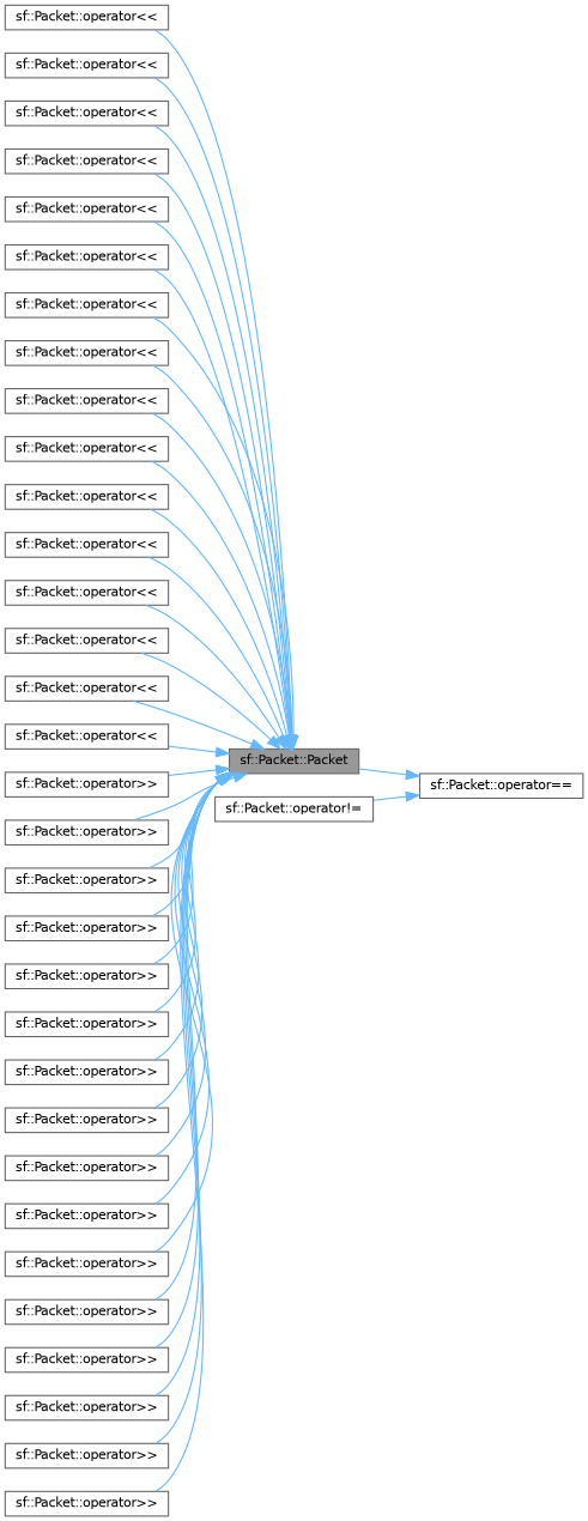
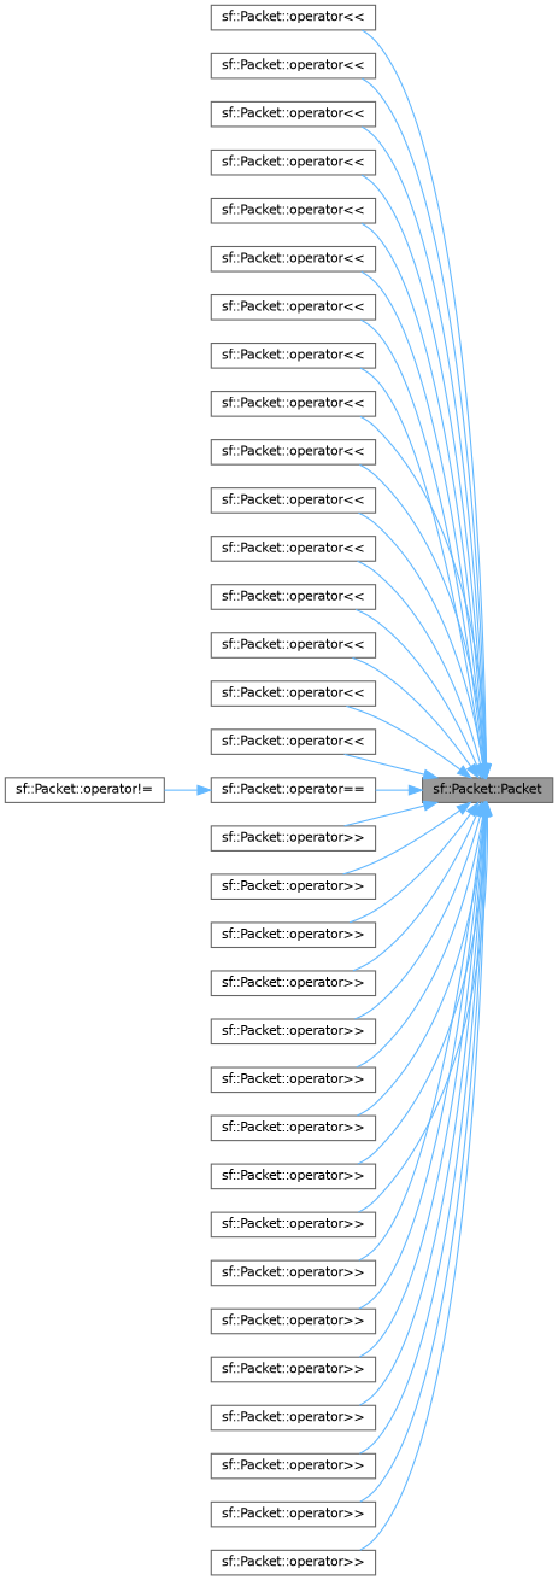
  digraph {
    rankdir=RL
    node [color=grey40 fillcolor=white fontname=Helvetica fontsize=10 shape=box style=filled]
    edge [color=steelblue1 dir=back fontname=Helvetica fontsize=10 labelfontname=Helvetica labelfontsize=10 style=solid]
    n1 [color=gray40 fillcolor=grey60 fontcolor=black height=0.2 label="sf::Packet::Packet" width=0.4]
    n2 [height=0.2 label="sf::Packet::operator\<\<" width=0.4]
    n3 [height=0.2 label="sf::Packet::operator\<\<" width=0.4]
    n4 [height=0.2 label="sf::Packet::operator\<\<" width=0.4]
    n5 [height=0.2 label="sf::Packet::operator\<\<" width=0.4]
    n6 [height=0.2 label="sf::Packet::operator\<\<" width=0.4]
    n7 [height=0.2 label="sf::Packet::operator\<\<" width=0.4]
    n8 [height=0.2 label="sf::Packet::operator\<\<" width=0.4]
    n9 [height=0.2 label="sf::Packet::operator\<\<" width=0.4]
    n10 [height=0.2 label="sf::Packet::operator\<\<" width=0.4]
    n11 [height=0.2 label="sf::Packet::operator\<\<" width=0.4]
    n12 [height=0.2 label="sf::Packet::operator\<\<" width=0.4]
    n13 [height=0.2 label="sf::Packet::operator\<\<" width=0.4]
    n14 [height=0.2 label="sf::Packet::operator\<\<" width=0.4]
    n15 [height=0.2 label="sf::Packet::operator\<\<" width=0.4]
    n16 [height=0.2 label="sf::Packet::operator\<\<" width=0.4]
    n17 [height=0.2 label="sf::Packet::operator\<\<" width=0.4]
    n18 [height=0.2 label="sf::Packet::operator==" width=0.4]
    n19 [height=0.2 label="sf::Packet::operator\>\>" width=0.4]
    n20 [height=0.2 label="sf::Packet::operator\>\>" width=0.4]
    n21 [height=0.2 label="sf::Packet::operator\>\>" width=0.4]
    n22 [height=0.2 label="sf::Packet::operator\>\>" width=0.4]
    n23 [height=0.2 label="sf::Packet::operator\>\>" width=0.4]
    n24 [height=0.2 label="sf::Packet::operator\>\>" width=0.4]
    n25 [height=0.2 label="sf::Packet::operator\>\>" width=0.4]
    n26 [height=0.2 label="sf::Packet::operator\>\>" width=0.4]
    n27 [height=0.2 label="sf::Packet::operator\>\>" width=0.4]
    n28 [height=0.2 label="sf::Packet::operator\>\>" width=0.4]
    n29 [height=0.2 label="sf::Packet::operator\>\>" width=0.4]
    n30 [height=0.2 label="sf::Packet::operator\>\>" width=0.4]
    n31 [height=0.2 label="sf::Packet::operator\>\>" width=0.4]
    n32 [height=0.2 label="sf::Packet::operator\>\>" width=0.4]
    n33 [height=0.2 label="sf::Packet::operator\>\>" width=0.4]
    n34 [height=0.2 label="sf::Packet::operator\>\>" width=0.4]
    n35 [height=0.2 label="sf::Packet::operator!=" width=0.4]
    n1 -> n2
    n1 -> n3
    n1 -> n4
    n1 -> n5
    n1 -> n6
    n1 -> n7
    n1 -> n8
    n1 -> n9
    n1 -> n10
    n1 -> n11
    n1 -> n12
    n1 -> n13
    n1 -> n14
    n1 -> n15
    n1 -> n16
    n1 -> n17
-   n18 -> n1
+   n1 -> n18
    n1 -> n19
    n1 -> n20
    n1 -> n21
    n1 -> n22
    n1 -> n23
    n1 -> n24
    n1 -> n25
    n1 -> n26
    n1 -> n27
    n1 -> n28
    n1 -> n29
    n1 -> n30
    n1 -> n31
    n1 -> n32
    n1 -> n33
    n1 -> n34
    n18 -> n35
  }
